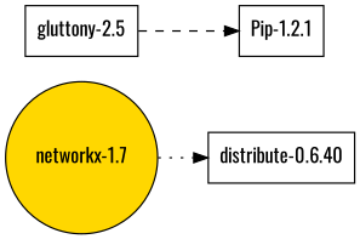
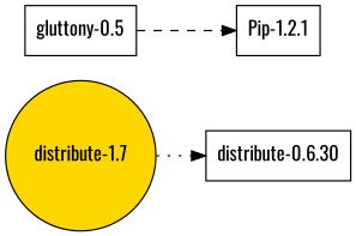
  strict digraph {
    fontname=Oswald
    rankdir=LR
    node [fillcolor=white fontname=Oswald shape=box style=filled]
    edge [fontname=Oswald]
-   "networkx-1.7" [fillcolor=gold shape=circle]
-   "distribute-0.6.30" [label="distribute-0.6.40"]
-   "gluttony-0.5" [label="gluttony-2.5"]
+   "networkx-1.7" [fillcolor=gold shape=circle label="distribute-1.7"]
+   "distribute-0.6.30"
+   "gluttony-0.5"
    "Pip-1.2.1"
    "networkx-1.7" -> "distribute-0.6.30" [style=dotted]
    "gluttony-0.5" -> "Pip-1.2.1" [style=dashed]
  }
